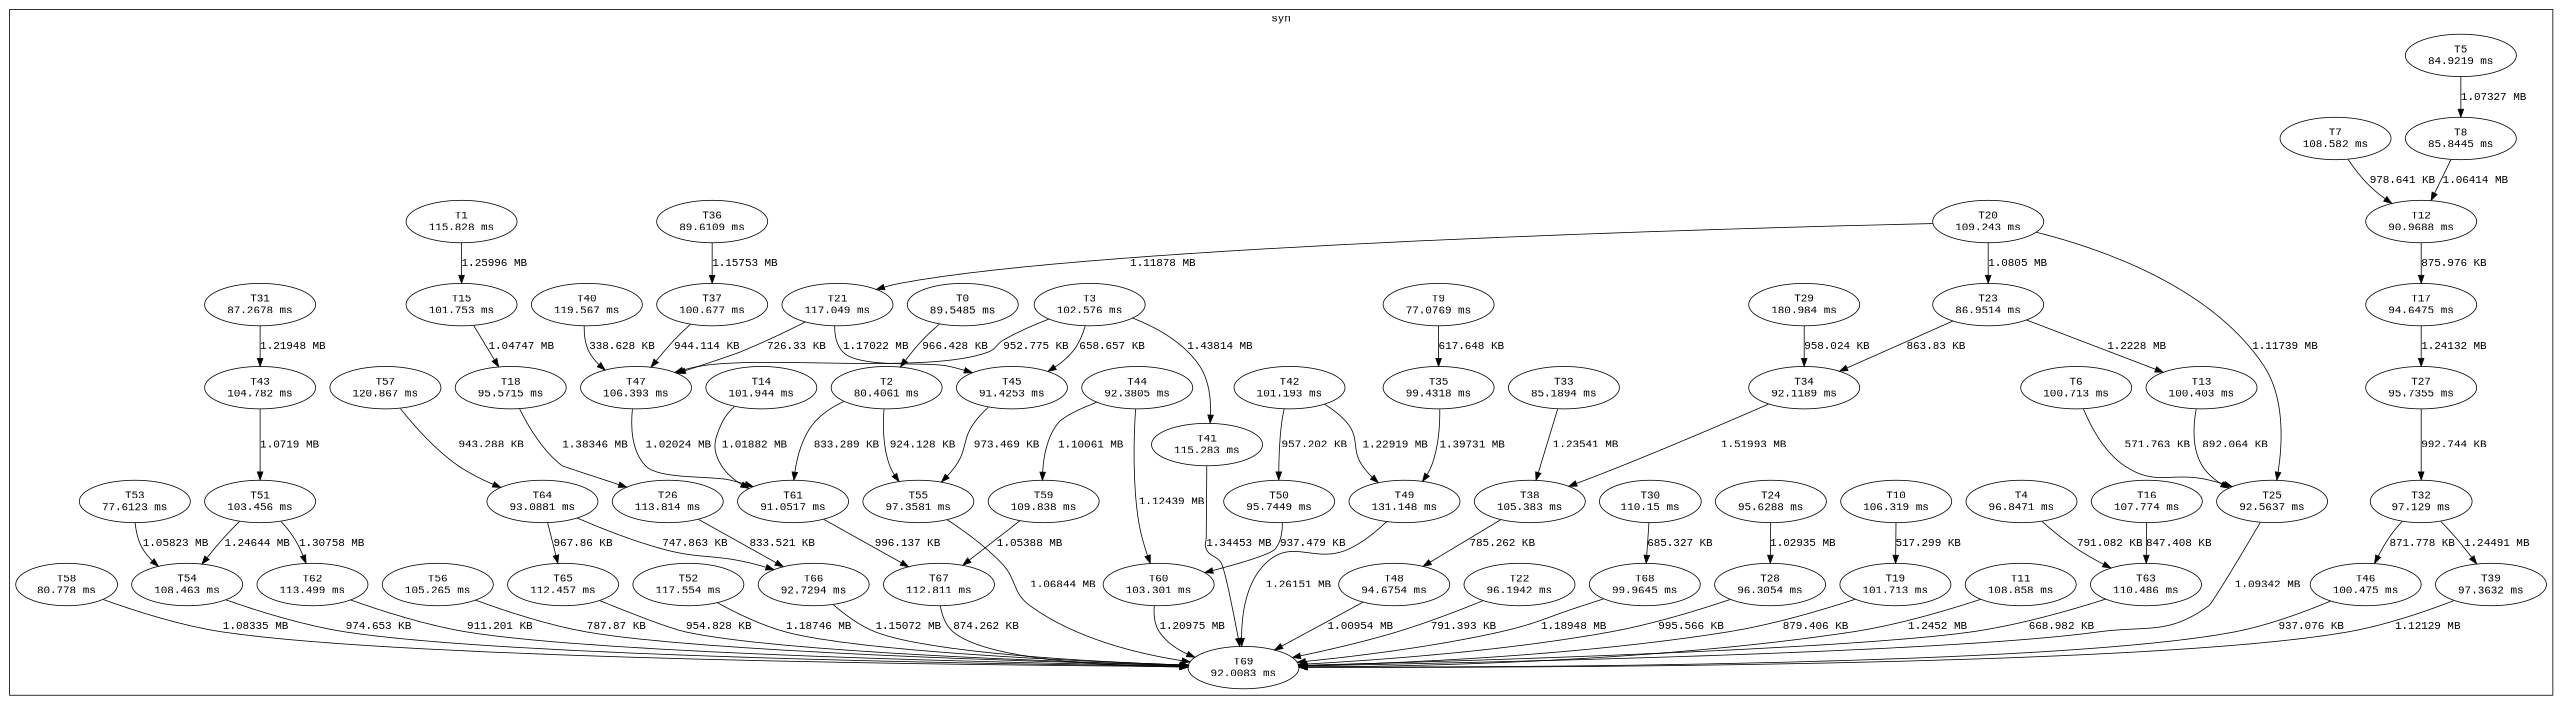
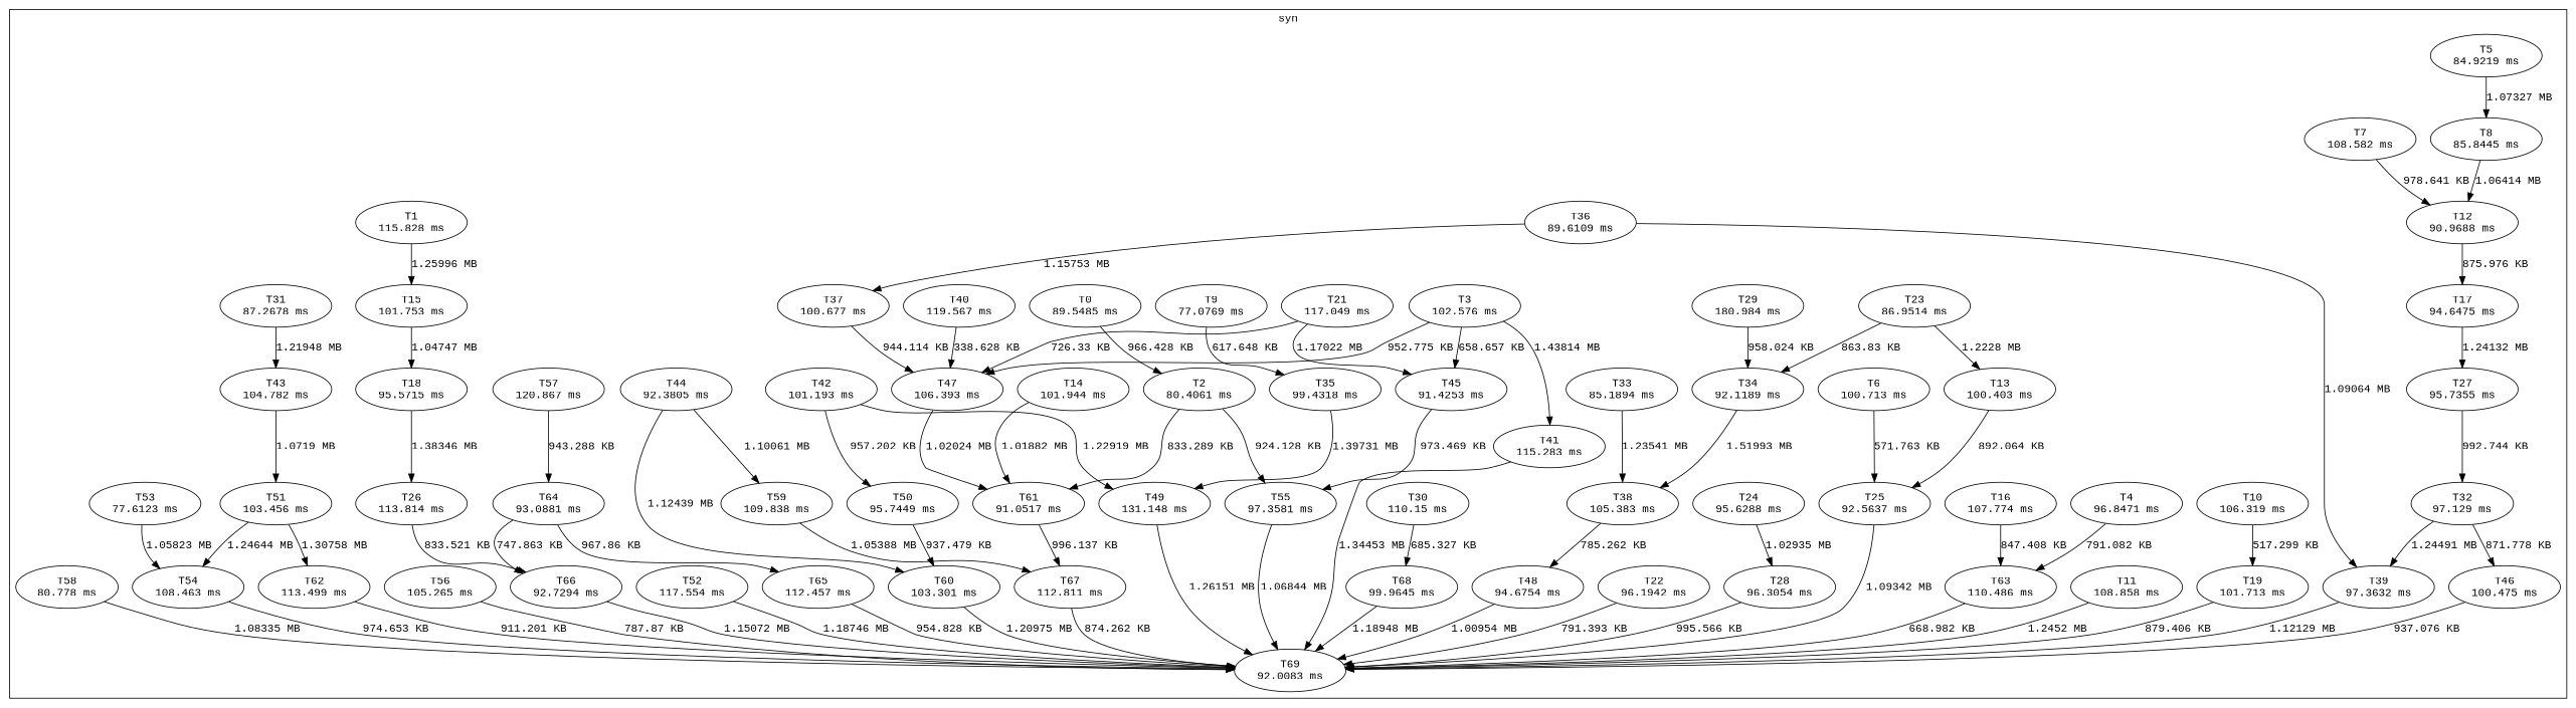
  digraph {
    fontname="Liberation Mono"
    rankdir=TB
    node [fontname="Liberation Mono"]
    edge [fontname="Liberation Mono"]
    n1 [label=<T0<BR />89.5485 ms>]
    n2 [label=<T2<BR />80.4061 ms>]
    n3 [label=<T1<BR />115.828 ms>]
    n4 [label=<T15<BR />101.753 ms>]
    n5 [label=<T55<BR />97.3581 ms>]
    n6 [label=<T61<BR />91.0517 ms>]
    n7 [label=<T3<BR />102.576 ms>]
    n8 [label=<T41<BR />115.283 ms>]
    n9 [label=<T45<BR />91.4253 ms>]
    n10 [label=<T47<BR />106.393 ms>]
    n11 [label=<T4<BR />96.8471 ms>]
    n12 [label=<T63<BR />110.486 ms>]
    n13 [label=<T5<BR />84.9219 ms>]
    n14 [label=<T8<BR />85.8445 ms>]
    n15 [label=<T6<BR />100.713 ms>]
    n16 [label=<T25<BR />92.5637 ms>]
    n17 [label=<T7<BR />108.582 ms>]
    n18 [label=<T12<BR />90.9688 ms>]
    n19 [label=<T9<BR />77.0769 ms>]
    n20 [label=<T35<BR />99.4318 ms>]
    n21 [label=<T10<BR />106.319 ms>]
    n22 [label=<T19<BR />101.713 ms>]
    n23 [label=<T11<BR />108.858 ms>]
    n24 [label=<T69<BR />92.0083 ms>]
    n25 [label=<T17<BR />94.6475 ms>]
    n26 [label=<T13<BR />100.403 ms>]
    n27 [label=<T23<BR />86.9514 ms>]
    n28 [label=<T14<BR />101.944 ms>]
    n29 [label=<T18<BR />95.5715 ms>]
    n30 [label=<T16<BR />107.774 ms>]
    n31 [label=<T27<BR />95.7355 ms>]
    n32 [label=<T26<BR />113.814 ms>]
-   n33 [label=<T20<BR />109.243 ms>]
    n34 [label=<T21<BR />117.049 ms>]
    n35 [label=<T22<BR />96.1942 ms>]
    n36 [label=<T34<BR />92.1189 ms>]
    n37 [label=<T24<BR />95.6288 ms>]
    n38 [label=<T28<BR />96.3054 ms>]
    n39 [label=<T66<BR />92.7294 ms>]
    n40 [label=<T32<BR />97.129 ms>]
    n41 [label=<T29<BR />180.984 ms>]
    n42 [label=<T30<BR />110.15 ms>]
    n43 [label=<T68<BR />99.9645 ms>]
    n44 [label=<T31<BR />87.2678 ms>]
    n45 [label=<T43<BR />104.782 ms>]
    n46 [label=<T39<BR />97.3632 ms>]
    n47 [label=<T46<BR />100.475 ms>]
    n48 [label=<T33<BR />85.1894 ms>]
    n49 [label=<T38<BR />105.383 ms>]
    n50 [label=<T49<BR />131.148 ms>]
    n51 [label=<T36<BR />89.6109 ms>]
    n52 [label=<T37<BR />100.677 ms>]
    n53 [label=<T40<BR />119.567 ms>]
    n54 [label=<T48<BR />94.6754 ms>]
    n55 [label=<T42<BR />101.193 ms>]
    n56 [label=<T50<BR />95.7449 ms>]
    n57 [label=<T51<BR />103.456 ms>]
    n58 [label=<T44<BR />92.3805 ms>]
    n59 [label=<T59<BR />109.838 ms>]
    n60 [label=<T60<BR />103.301 ms>]
    n61 [label=<T54<BR />108.463 ms>]
    n62 [label=<T62<BR />113.499 ms>]
    n63 [label=<T52<BR />117.554 ms>]
    n64 [label=<T53<BR />77.6123 ms>]
    n65 [label=<T56<BR />105.265 ms>]
    n66 [label=<T57<BR />120.867 ms>]
    n67 [label=<T64<BR />93.0881 ms>]
    n68 [label=<T58<BR />80.778 ms>]
    n69 [label=<T67<BR />112.811 ms>]
    n70 [label=<T65<BR />112.457 ms>]
    subgraph cluster_1 {
      label=syn
      n1
      n2
      n3
      n4
      n5
      n6
      n7
      n8
      n9
      n10
      n11
      n12
      n13
      n14
      n15
      n16
      n17
      n18
      n19
      n20
      n21
      n22
      n23
      n24
      n25
      n26
      n27
      n28
      n29
      n30
      n31
      n32
-     n33
      n34
      n35
      n36
      n37
      n38
      n39
      n40
      n41
      n42
      n43
      n44
      n45
      n46
      n47
      n48
      n49
      n50
      n51
      n52
      n53
      n54
      n55
      n56
      n57
      n58
      n59
      n60
      n61
      n62
      n63
      n64
      n65
      n66
      n67
      n68
      n69
      n70
    }
    n1 -> n2 [label=<966.428 KB>]
    n2 -> n5 [label=<924.128 KB>]
    n2 -> n6 [label=<833.289 KB>]
    n3 -> n4 [label=<1.25996 MB>]
    n4 -> n29 [label=<1.04747 MB>]
    n5 -> n24 [label=<1.06844 MB>]
    n6 -> n69 [label=<996.137 KB>]
    n7 -> n8 [label=<1.43814 MB>]
    n7 -> n9 [label=<658.657 KB>]
    n7 -> n10 [label=<952.775 KB>]
    n8 -> n24 [label=<1.34453 MB>]
    n9 -> n5 [label=<973.469 KB>]
    n10 -> n6 [label=<1.02024 MB>]
    n11 -> n12 [label=<791.082 KB>]
    n12 -> n24 [label=<668.982 KB>]
    n13 -> n14 [label=<1.07327 MB>]
    n14 -> n18 [label=<1.06414 MB>]
    n15 -> n16 [label=<571.763 KB>]
    n16 -> n24 [label=<1.09342 MB>]
    n17 -> n18 [label=<978.641 KB>]
    n18 -> n25 [label=<875.976 KB>]
    n19 -> n20 [label=<617.648 KB>]
    n20 -> n50 [label=<1.39731 MB>]
    n21 -> n22 [label=<517.299 KB>]
    n22 -> n24 [label=<879.406 KB>]
    n23 -> n24 [label=<1.2452 MB>]
    n25 -> n31 [label=<1.24132 MB>]
    n26 -> n16 [label=<892.064 KB>]
    n27 -> n26 [label=<1.2228 MB>]
    n27 -> n36 [label=<863.83 KB>]
    n28 -> n6 [label=<1.01882 MB>]
    n29 -> n32 [label=<1.38346 MB>]
    n30 -> n12 [label=<847.408 KB>]
    n31 -> n40 [label=<992.744 KB>]
    n32 -> n39 [label=<833.521 KB>]
-   n33 -> n16 [label=<1.11739 MB>]
-   n33 -> n27 [label=<1.0805 MB>]
-   n33 -> n34 [label=<1.11878 MB>]
    n34 -> n9 [label=<1.17022 MB>]
    n34 -> n10 [label=<726.33 KB>]
    n35 -> n24 [label=<791.393 KB>]
    n36 -> n49 [label=<1.51993 MB>]
    n37 -> n38 [label=<1.02935 MB>]
    n38 -> n24 [label=<995.566 KB>]
    n39 -> n24 [label=<1.15072 MB>]
    n40 -> n46 [label=<1.24491 MB>]
    n40 -> n47 [label=<871.778 KB>]
    n41 -> n36 [label=<958.024 KB>]
    n42 -> n43 [label=<685.327 KB>]
    n43 -> n24 [label=<1.18948 MB>]
    n44 -> n45 [label=<1.21948 MB>]
    n45 -> n57 [label=<1.0719 MB>]
    n46 -> n24 [label=<1.12129 MB>]
    n47 -> n24 [label=<937.076 KB>]
    n48 -> n49 [label=<1.23541 MB>]
    n49 -> n54 [label=<785.262 KB>]
    n50 -> n24 [label=<1.26151 MB>]
+   n51 -> n46 [label=<1.09064 MB>]
    n51 -> n52 [label=<1.15753 MB>]
    n52 -> n10 [label=<944.114 KB>]
    n53 -> n10 [label=<338.628 KB>]
    n54 -> n24 [label=<1.00954 MB>]
    n55 -> n50 [label=<1.22919 MB>]
    n55 -> n56 [label=<957.202 KB>]
    n56 -> n60 [label=<937.479 KB>]
    n57 -> n61 [label=<1.24644 MB>]
    n57 -> n62 [label=<1.30758 MB>]
    n58 -> n59 [label=<1.10061 MB>]
    n58 -> n60 [label=<1.12439 MB>]
    n59 -> n69 [label=<1.05388 MB>]
    n60 -> n24 [label=<1.20975 MB>]
    n61 -> n24 [label=<974.653 KB>]
    n62 -> n24 [label=<911.201 KB>]
    n63 -> n24 [label=<1.18746 MB>]
    n64 -> n61 [label=<1.05823 MB>]
    n65 -> n24 [label=<787.87 KB>]
    n66 -> n67 [label=<943.288 KB>]
    n67 -> n39 [label=<747.863 KB>]
    n67 -> n70 [label=<967.86 KB>]
    n68 -> n24 [label=<1.08335 MB>]
    n69 -> n24 [label=<874.262 KB>]
    n70 -> n24 [label=<954.828 KB>]
  }
